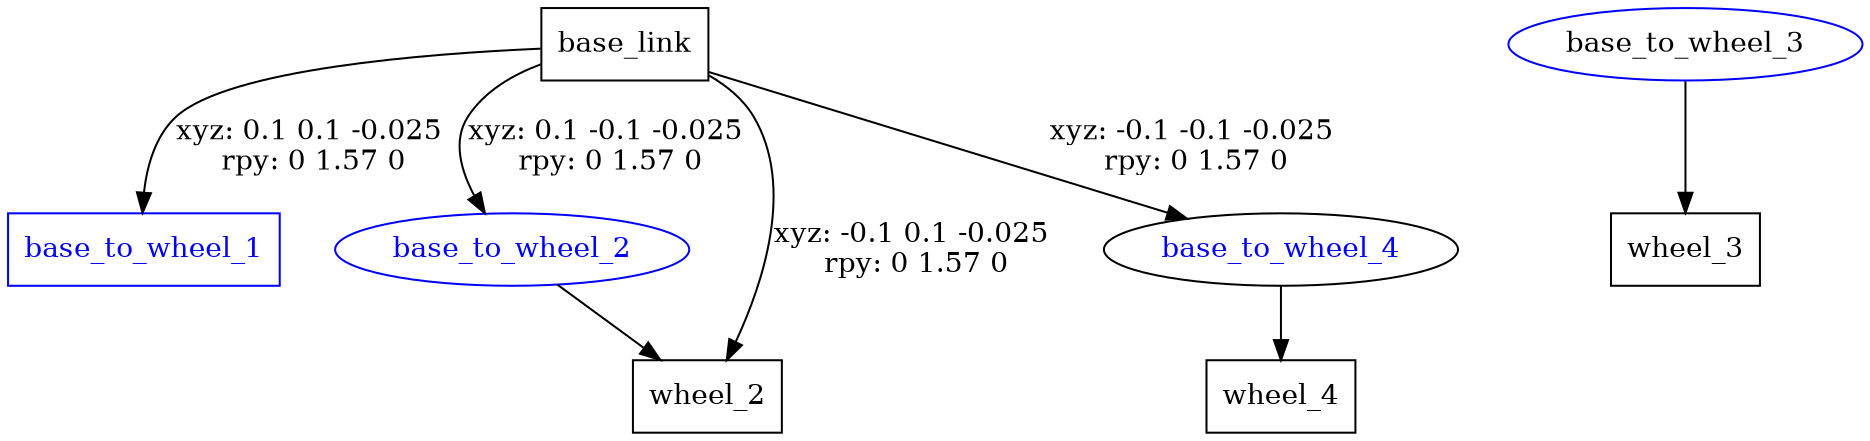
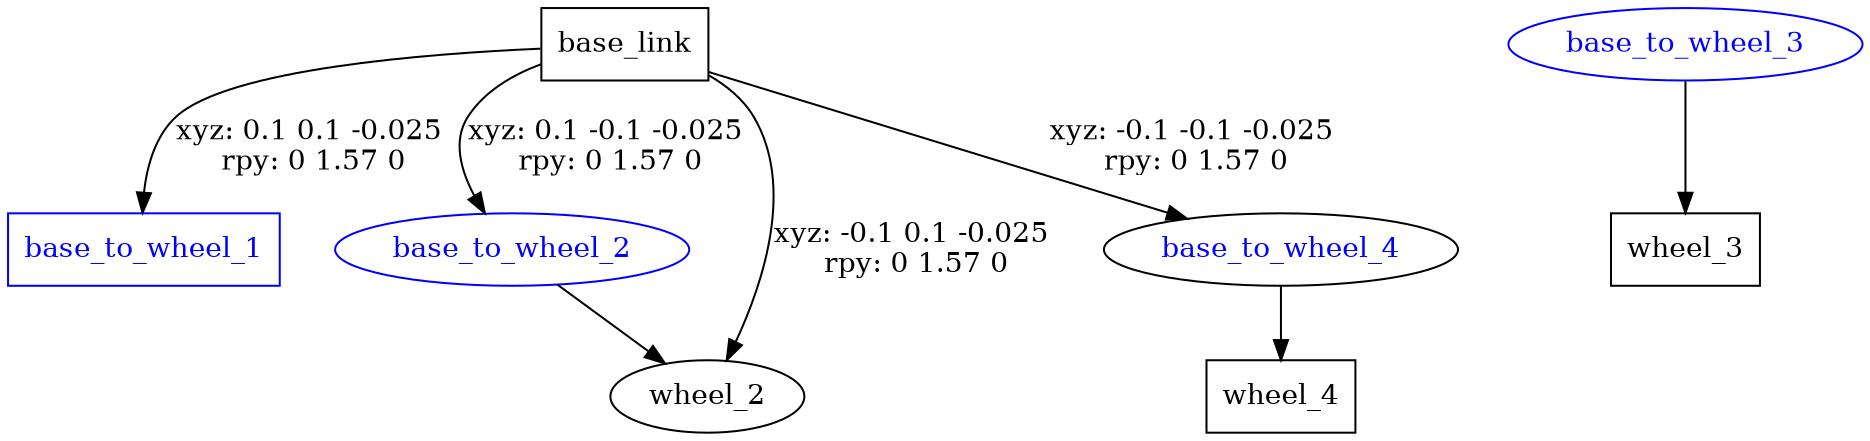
  digraph {
    node [shape=box]
    n1 [label=base_link]
    base_to_wheel_1 [color=blue fontcolor=blue]
    base_to_wheel_2 [color=blue fontcolor=blue shape=ellipse]
    base_to_wheel_4 [color=black fontcolor=blue shape=ellipse]
-   n5 [label=wheel_2]
-   base_to_wheel_3 [color=blue fontcolor=black shape=ellipse]
+   n5 [label=wheel_2 shape=ellipse]
+   base_to_wheel_3 [color=blue fontcolor=blue shape=ellipse]
    n7 [label=wheel_3]
    n8 [label=wheel_4]
    n1 -> base_to_wheel_1 [label="xyz: 0.1 0.1 -0.025 \nrpy: 0 1.57 0"]
    n1 -> base_to_wheel_2 [label="xyz: 0.1 -0.1 -0.025 \nrpy: 0 1.57 0"]
    n1 -> base_to_wheel_4 [label="xyz: -0.1 -0.1 -0.025 \nrpy: 0 1.57 0"]
    n1 -> n5 [label="xyz: -0.1 0.1 -0.025 \nrpy: 0 1.57 0"]
    base_to_wheel_2 -> n5
    base_to_wheel_4 -> n8
    base_to_wheel_3 -> n7
  }
